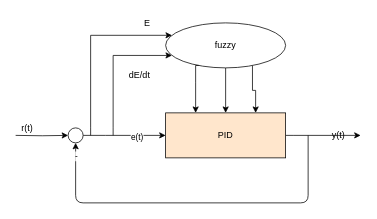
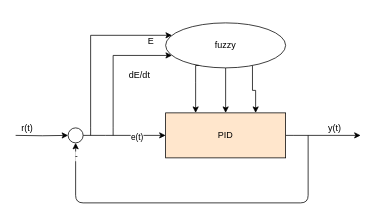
  <mxCell id="0" />
  <mxCell id="1" parent="0" />
  <mxCell id="2" style="edgeStyle=orthogonalEdgeStyle;rounded=0;orthogonalLoop=1;jettySize=auto;html=1;entryX=0;entryY=0.5;entryDx=0;entryDy=0;" parent="1" target="9" edge="1"><mxGeometry relative="1" as="geometry"><mxPoint x="20" y="180" as="sourcePoint" /></mxGeometry></mxCell>
  <mxCell id="3" style="edgeStyle=orthogonalEdgeStyle;rounded=0;orthogonalLoop=1;jettySize=auto;html=1;exitX=1;exitY=0.5;exitDx=0;exitDy=0;" parent="1" source="4" edge="1"><mxGeometry relative="1" as="geometry"><mxPoint x="480" y="180" as="targetPoint" /><Array as="points"><mxPoint x="390" y="180" /><mxPoint x="390" y="180" /></Array></mxGeometry></mxCell>
  <mxCell id="4" value="PID" style="rounded=0;whiteSpace=wrap;html=1;fillColor=#ffe6cc;" parent="1" vertex="1"><mxGeometry x="220" y="150" width="160" height="60" as="geometry" /></mxCell>
  <mxCell id="5" style="edgeStyle=orthogonalEdgeStyle;rounded=0;orthogonalLoop=1;jettySize=auto;html=1;exitX=1;exitY=0.5;exitDx=0;exitDy=0;entryX=0;entryY=0.5;entryDx=0;entryDy=0;" parent="1" source="9" target="4" edge="1"><mxGeometry relative="1" as="geometry"><Array as="points"><mxPoint x="140" y="180" /><mxPoint x="140" y="180" /></Array></mxGeometry></mxCell>
  <mxCell id="6" value="e(t)" style="edgeLabel;html=1;align=center;verticalAlign=middle;resizable=0;points=[];" parent="5" vertex="1" connectable="0"><mxGeometry x="0.288" y="-1" relative="1" as="geometry"><mxPoint as="offset" /></mxGeometry></mxCell>
  <mxCell id="7" style="edgeStyle=orthogonalEdgeStyle;rounded=0;orthogonalLoop=1;jettySize=auto;html=1;entryX=0;entryY=0.25;entryDx=0;entryDy=0;" parent="1" target="12" edge="1"><mxGeometry relative="1" as="geometry"><mxPoint x="120" y="180" as="sourcePoint" /><Array as="points"><mxPoint x="120" y="170" /><mxPoint x="120" y="75" /></Array></mxGeometry></mxCell>
  <mxCell id="8" style="edgeStyle=orthogonalEdgeStyle;rounded=0;orthogonalLoop=1;jettySize=auto;html=1;entryX=0;entryY=0.75;entryDx=0;entryDy=0;" parent="1" target="12" edge="1"><mxGeometry relative="1" as="geometry"><mxPoint x="150" y="180" as="sourcePoint" /><Array as="points"><mxPoint x="150" y="170" /><mxPoint x="150" y="105" /></Array></mxGeometry></mxCell>
  <mxCell id="9" value="" style="ellipse;whiteSpace=wrap;html=1;aspect=fixed;" parent="1" vertex="1"><mxGeometry x="90" y="170" width="20" height="20" as="geometry" /></mxCell>
  <mxCell id="10" style="edgeStyle=orthogonalEdgeStyle;rounded=0;orthogonalLoop=1;jettySize=auto;html=1;exitX=0.5;exitY=1;exitDx=0;exitDy=0;entryX=0.5;entryY=0;entryDx=0;entryDy=0;" parent="1" source="12" target="4" edge="1"><mxGeometry relative="1" as="geometry" /></mxCell>
  <mxCell id="11" style="edgeStyle=orthogonalEdgeStyle;rounded=0;orthogonalLoop=1;jettySize=auto;html=1;exitX=0.75;exitY=1;exitDx=0;exitDy=0;entryX=0.75;entryY=0;entryDx=0;entryDy=0;" parent="1" source="12" target="4" edge="1"><mxGeometry relative="1" as="geometry" /></mxCell>
  <mxCell id="12" value="fuzzy" style="ellipse;whiteSpace=wrap;html=1;" parent="1" vertex="1"><mxGeometry x="220" y="30" width="160" height="60" as="geometry" /></mxCell>
  <mxCell id="13" value="" style="endArrow=classic;html=1;entryX=0.5;entryY=1;entryDx=0;entryDy=0;" parent="1" target="9" edge="1"><mxGeometry width="50" height="50" relative="1" as="geometry"><mxPoint x="410" y="180" as="sourcePoint" /><mxPoint x="230" y="220" as="targetPoint" /><Array as="points"><mxPoint x="410" y="270" /><mxPoint x="100" y="270" /></Array></mxGeometry></mxCell>
  <mxCell id="14" value="-" style="edgeLabel;html=1;align=center;verticalAlign=middle;resizable=0;points=[];" parent="13" vertex="1" connectable="0"><mxGeometry x="0.931" relative="1" as="geometry"><mxPoint as="offset" /></mxGeometry></mxCell>
- <mxCell id="15" value="E" style="text;html=1;align=center;verticalAlign=middle;resizable=0;points=[];autosize=1;" parent="1" vertex="1"><mxGeometry x="185" y="20" width="20" height="20" as="geometry" /></mxCell>
+ <mxCell id="15" value="E" style="text;html=1;align=center;verticalAlign=middle;resizable=0;points=[];autosize=1;" parent="1" vertex="1"><mxGeometry x="190" y="45" width="20" height="20" as="geometry" /></mxCell>
  <mxCell id="16" value="dE/dt" style="text;html=1;align=center;verticalAlign=middle;resizable=0;points=[];autosize=1;" parent="1" vertex="1"><mxGeometry x="165" y="90" width="40" height="20" as="geometry" /></mxCell>
  <mxCell id="17" style="edgeStyle=orthogonalEdgeStyle;rounded=0;orthogonalLoop=1;jettySize=auto;html=1;exitX=0.25;exitY=1;exitDx=0;exitDy=0;entryX=0.25;entryY=0;entryDx=0;entryDy=0;" parent="1" source="12" target="4" edge="1"><mxGeometry relative="1" as="geometry"><Array as="points"><mxPoint x="260" y="110" /><mxPoint x="260" y="110" /></Array></mxGeometry></mxCell>
- <mxCell id="18" value="y(t)" style="text;html=1;align=center;verticalAlign=middle;resizable=0;points=[];autosize=1;" parent="1" vertex="1"><mxGeometry x="435" y="170" width="30" height="20" as="geometry" /></mxCell>
+ <mxCell id="18" value="y(t)" style="text;html=1;align=center;verticalAlign=middle;resizable=0;points=[];autosize=1;" parent="1" vertex="1"><mxGeometry x="430" y="160" width="30" height="20" as="geometry" /></mxCell>
  <mxCell id="19" value="r(t)" style="text;html=1;align=center;verticalAlign=middle;resizable=0;points=[];autosize=1;" parent="1" vertex="1"><mxGeometry x="20" y="160" width="30" height="20" as="geometry" /></mxCell>
